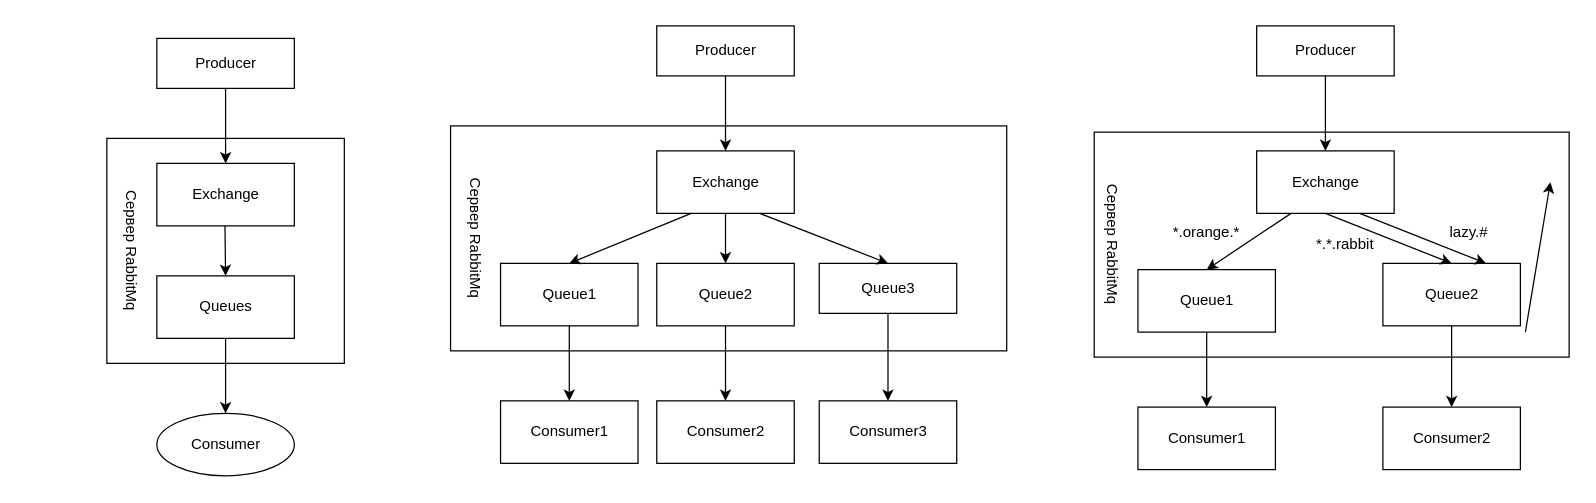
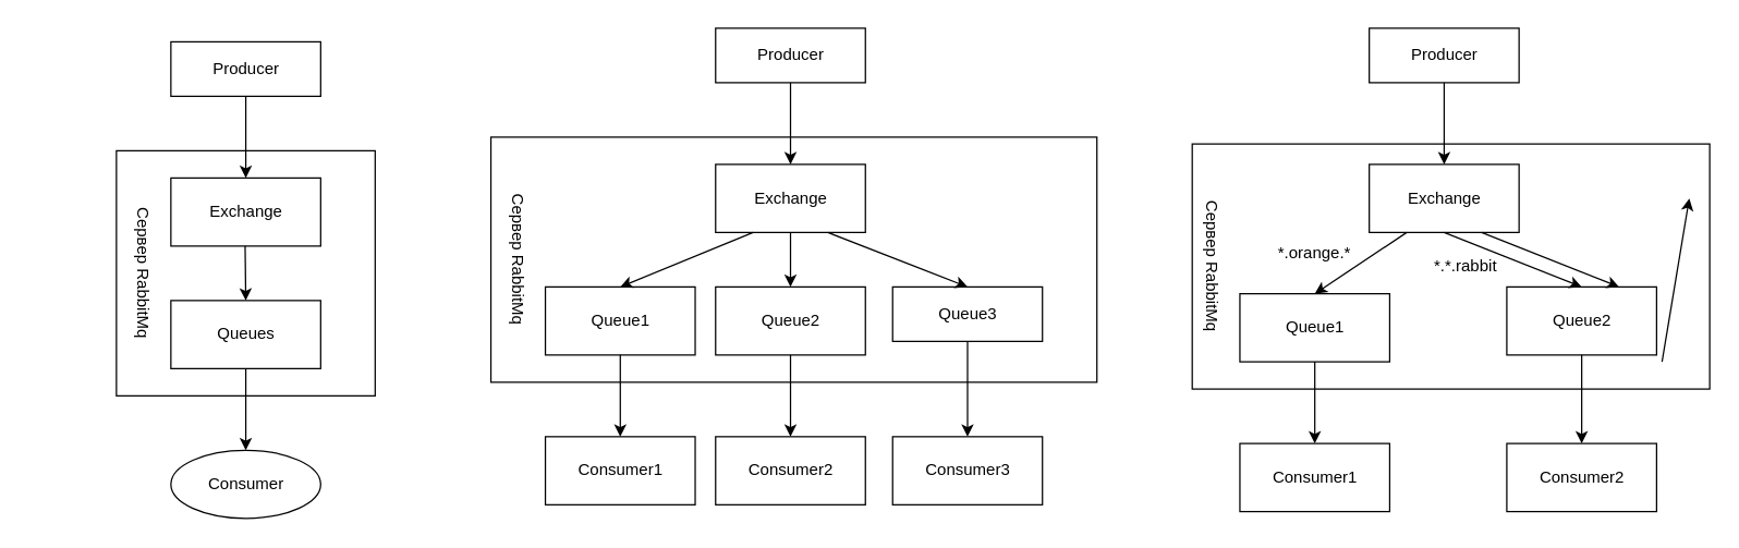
  <mxCell id="0" />
  <mxCell id="1" parent="0" />
  <mxCell id="2" value="" style="rounded=0;whiteSpace=wrap;html=1;" vertex="1" parent="1"><mxGeometry x="85" y="110" width="190" height="180" as="geometry" /></mxCell>
  <mxCell id="3" value="Producer" style="html=1;" vertex="1" parent="1"><mxGeometry x="125" y="30" width="110" height="40" as="geometry" /></mxCell>
  <mxCell id="4" value="Exchange" style="html=1;" vertex="1" parent="1"><mxGeometry x="125" y="130" width="110" height="50" as="geometry" /></mxCell>
  <mxCell id="5" value="Queues" style="html=1;" vertex="1" parent="1"><mxGeometry x="125" y="220" width="110" height="50" as="geometry" /></mxCell>
  <mxCell id="6" value="Consumer" style="ellipse;html=1;" vertex="1" parent="1"><mxGeometry x="125" y="330" width="110" height="50" as="geometry" /></mxCell>
  <mxCell id="7" value="" style="endArrow=classic;html=1;rounded=0;exitX=0.5;exitY=1;exitDx=0;exitDy=0;" edge="1" parent="1" source="3" target="4"><mxGeometry width="50" height="50" relative="1" as="geometry"><mxPoint x="255" y="550" as="sourcePoint" /><mxPoint x="305" y="500" as="targetPoint" /></mxGeometry></mxCell>
  <mxCell id="8" value="" style="endArrow=classic;html=1;rounded=0;exitX=0.5;exitY=1;exitDx=0;exitDy=0;" edge="1" parent="1"><mxGeometry width="50" height="50" relative="1" as="geometry"><mxPoint x="179.5" y="180" as="sourcePoint" /><mxPoint x="180" y="220" as="targetPoint" /></mxGeometry></mxCell>
  <mxCell id="9" value="" style="endArrow=classic;html=1;rounded=0;exitX=0.5;exitY=1;exitDx=0;exitDy=0;entryX=0.5;entryY=0;entryDx=0;entryDy=0;" edge="1" parent="1" source="5" target="6"><mxGeometry width="50" height="50" relative="1" as="geometry"><mxPoint x="200" y="90" as="sourcePoint" /><mxPoint x="200" y="150" as="targetPoint" /></mxGeometry></mxCell>
  <mxCell id="10" value="Сервер RabbitMq" style="text;html=1;strokeColor=none;fillColor=none;align=center;verticalAlign=middle;whiteSpace=wrap;rounded=0;rotation=90;" vertex="1" parent="1"><mxGeometry x="20" y="185" width="170" height="30" as="geometry" /></mxCell>
  <mxCell id="11" value="" style="rounded=0;whiteSpace=wrap;html=1;" vertex="1" parent="1"><mxGeometry x="360" y="100" width="445" height="180" as="geometry" /></mxCell>
  <mxCell id="12" value="Producer" style="html=1;" vertex="1" parent="1"><mxGeometry x="525" y="20" width="110" height="40" as="geometry" /></mxCell>
  <mxCell id="13" value="Exchange" style="html=1;" vertex="1" parent="1"><mxGeometry x="525" y="120" width="110" height="50" as="geometry" /></mxCell>
  <mxCell id="14" value="Queue1" style="html=1;" vertex="1" parent="1"><mxGeometry x="400" y="210" width="110" height="50" as="geometry" /></mxCell>
  <mxCell id="15" value="Consumer1" style="html=1;" vertex="1" parent="1"><mxGeometry x="400" y="320" width="110" height="50" as="geometry" /></mxCell>
  <mxCell id="16" value="" style="endArrow=classic;html=1;rounded=0;exitX=0.5;exitY=1;exitDx=0;exitDy=0;" edge="1" parent="1" source="12" target="13"><mxGeometry width="50" height="50" relative="1" as="geometry"><mxPoint x="530" y="540" as="sourcePoint" /><mxPoint x="580" y="490" as="targetPoint" /></mxGeometry></mxCell>
  <mxCell id="17" value="" style="endArrow=classic;html=1;rounded=0;exitX=0.25;exitY=1;exitDx=0;exitDy=0;" edge="1" parent="1" source="13"><mxGeometry width="50" height="50" relative="1" as="geometry"><mxPoint x="454.5" y="170" as="sourcePoint" /><mxPoint x="455" y="210" as="targetPoint" /></mxGeometry></mxCell>
  <mxCell id="18" value="" style="endArrow=classic;html=1;rounded=0;exitX=0.5;exitY=1;exitDx=0;exitDy=0;entryX=0.5;entryY=0;entryDx=0;entryDy=0;" edge="1" parent="1" source="14" target="15"><mxGeometry width="50" height="50" relative="1" as="geometry"><mxPoint x="475" y="80" as="sourcePoint" /><mxPoint x="475" y="140" as="targetPoint" /></mxGeometry></mxCell>
  <mxCell id="19" value="Сервер RabbitMq" style="text;html=1;strokeColor=none;fillColor=none;align=center;verticalAlign=middle;whiteSpace=wrap;rounded=0;rotation=90;" vertex="1" parent="1"><mxGeometry x="295" y="175" width="170" height="30" as="geometry" /></mxCell>
  <mxCell id="20" value="Queue2" style="html=1;" vertex="1" parent="1"><mxGeometry x="525" y="210" width="110" height="50" as="geometry" /></mxCell>
  <mxCell id="21" value="Consumer2" style="html=1;" vertex="1" parent="1"><mxGeometry x="525" y="320" width="110" height="50" as="geometry" /></mxCell>
  <mxCell id="22" value="" style="endArrow=classic;html=1;rounded=0;exitX=0.5;exitY=1;exitDx=0;exitDy=0;entryX=0.5;entryY=0;entryDx=0;entryDy=0;" edge="1" parent="1" source="20" target="21"><mxGeometry width="50" height="50" relative="1" as="geometry"><mxPoint x="600" y="80" as="sourcePoint" /><mxPoint x="600" y="140" as="targetPoint" /></mxGeometry></mxCell>
  <mxCell id="23" value="Queue3" style="html=1;" vertex="1" parent="1"><mxGeometry x="655" y="210" width="110" height="40" as="geometry" /></mxCell>
  <mxCell id="24" value="Consumer3" style="html=1;" vertex="1" parent="1"><mxGeometry x="655" y="320" width="110" height="50" as="geometry" /></mxCell>
  <mxCell id="25" value="" style="endArrow=classic;html=1;rounded=0;exitX=0.5;exitY=1;exitDx=0;exitDy=0;entryX=0.5;entryY=0;entryDx=0;entryDy=0;" edge="1" parent="1" source="23" target="24"><mxGeometry width="50" height="50" relative="1" as="geometry"><mxPoint x="730" y="80" as="sourcePoint" /><mxPoint x="730" y="140" as="targetPoint" /></mxGeometry></mxCell>
  <mxCell id="26" value="" style="endArrow=classic;html=1;rounded=0;exitX=0.5;exitY=1;exitDx=0;exitDy=0;entryX=0.5;entryY=0;entryDx=0;entryDy=0;" edge="1" parent="1" source="13" target="20"><mxGeometry width="50" height="50" relative="1" as="geometry"><mxPoint x="465" y="270" as="sourcePoint" /><mxPoint x="465" y="330" as="targetPoint" /></mxGeometry></mxCell>
  <mxCell id="27" value="" style="endArrow=classic;html=1;rounded=0;exitX=0.75;exitY=1;exitDx=0;exitDy=0;entryX=0.5;entryY=0;entryDx=0;entryDy=0;" edge="1" parent="1" source="13" target="23"><mxGeometry width="50" height="50" relative="1" as="geometry"><mxPoint x="475" y="280" as="sourcePoint" /><mxPoint x="475" y="340" as="targetPoint" /></mxGeometry></mxCell>
  <mxCell id="28" value="" style="rounded=0;whiteSpace=wrap;html=1;" vertex="1" parent="1"><mxGeometry x="875" y="105" width="380" height="180" as="geometry" /></mxCell>
  <mxCell id="29" value="Producer" style="html=1;" vertex="1" parent="1"><mxGeometry x="1005" y="20" width="110" height="40" as="geometry" /></mxCell>
  <mxCell id="30" value="Exchange" style="html=1;" vertex="1" parent="1"><mxGeometry x="1005" y="120" width="110" height="50" as="geometry" /></mxCell>
  <mxCell id="31" value="Queue1" style="html=1;" vertex="1" parent="1"><mxGeometry x="910" y="215" width="110" height="50" as="geometry" /></mxCell>
  <mxCell id="32" value="Consumer1" style="html=1;" vertex="1" parent="1"><mxGeometry x="910" y="325" width="110" height="50" as="geometry" /></mxCell>
  <mxCell id="33" value="" style="endArrow=classic;html=1;rounded=0;exitX=0.5;exitY=1;exitDx=0;exitDy=0;" edge="1" parent="1" source="29" target="30"><mxGeometry width="50" height="50" relative="1" as="geometry"><mxPoint x="1040" y="545" as="sourcePoint" /><mxPoint x="1090" y="495" as="targetPoint" /></mxGeometry></mxCell>
  <mxCell id="34" value="" style="endArrow=classic;html=1;rounded=0;exitX=0.25;exitY=1;exitDx=0;exitDy=0;" edge="1" parent="1" source="30"><mxGeometry width="50" height="50" relative="1" as="geometry"><mxPoint x="964.5" y="175" as="sourcePoint" /><mxPoint x="965" y="215" as="targetPoint" /></mxGeometry></mxCell>
  <mxCell id="35" value="" style="endArrow=classic;html=1;rounded=0;exitX=0.5;exitY=1;exitDx=0;exitDy=0;entryX=0.5;entryY=0;entryDx=0;entryDy=0;" edge="1" parent="1" source="31" target="32"><mxGeometry width="50" height="50" relative="1" as="geometry"><mxPoint x="985" y="85" as="sourcePoint" /><mxPoint x="985" y="145" as="targetPoint" /></mxGeometry></mxCell>
  <mxCell id="36" value="Сервер RabbitMq" style="text;html=1;strokeColor=none;fillColor=none;align=center;verticalAlign=middle;whiteSpace=wrap;rounded=0;rotation=90;" vertex="1" parent="1"><mxGeometry x="805" y="180" width="170" height="30" as="geometry" /></mxCell>
  <mxCell id="37" value="Queue2" style="html=1;" vertex="1" parent="1"><mxGeometry x="1106" y="210" width="110" height="50" as="geometry" /></mxCell>
  <mxCell id="38" value="Consumer2" style="html=1;" vertex="1" parent="1"><mxGeometry x="1106" y="325" width="110" height="50" as="geometry" /></mxCell>
  <mxCell id="39" value="" style="endArrow=classic;html=1;rounded=0;exitX=0.5;exitY=1;exitDx=0;exitDy=0;entryX=0.5;entryY=0;entryDx=0;entryDy=0;" edge="1" parent="1" source="37" target="38"><mxGeometry width="50" height="50" relative="1" as="geometry"><mxPoint x="1110" y="85" as="sourcePoint" /><mxPoint x="1110" y="145" as="targetPoint" /></mxGeometry></mxCell>
  <mxCell id="40" value="" style="endArrow=classic;html=1;rounded=0;exitX=0.5;exitY=1;exitDx=0;exitDy=0;entryX=0.5;entryY=0;entryDx=0;entryDy=0;" edge="1" parent="1"><mxGeometry width="50" height="50" relative="1" as="geometry"><mxPoint x="1220" y="265" as="sourcePoint" /><mxPoint x="1240" y="145" as="targetPoint" /></mxGeometry></mxCell>
  <mxCell id="41" value="" style="endArrow=classic;html=1;rounded=0;exitX=0.5;exitY=1;exitDx=0;exitDy=0;entryX=0.5;entryY=0;entryDx=0;entryDy=0;" edge="1" parent="1" source="30" target="37"><mxGeometry width="50" height="50" relative="1" as="geometry"><mxPoint x="975" y="275" as="sourcePoint" /><mxPoint x="975" y="335" as="targetPoint" /></mxGeometry></mxCell>
  <mxCell id="42" value="" style="endArrow=classic;html=1;rounded=0;exitX=0.75;exitY=1;exitDx=0;exitDy=0;entryX=0.75;entryY=0;entryDx=0;entryDy=0;" edge="1" parent="1" source="30" target="37"><mxGeometry width="50" height="50" relative="1" as="geometry"><mxPoint x="985" y="285" as="sourcePoint" /><mxPoint x="985" y="345" as="targetPoint" /></mxGeometry></mxCell>
  <mxCell id="43" value="*.orange.*" style="text;html=1;strokeColor=none;fillColor=none;align=center;verticalAlign=middle;whiteSpace=wrap;rounded=0;" vertex="1" parent="1"><mxGeometry x="935" y="170" width="60" height="30" as="geometry" /></mxCell>
  <mxCell id="44" value="*.*.rabbit" style="text;html=1;strokeColor=none;fillColor=none;align=center;verticalAlign=middle;whiteSpace=wrap;rounded=0;" vertex="1" parent="1"><mxGeometry x="1046" y="180" width="60" height="30" as="geometry" /></mxCell>
- <mxCell id="45" value="lazy.#" style="text;html=1;strokeColor=none;fillColor=none;align=center;verticalAlign=middle;whiteSpace=wrap;rounded=0;" vertex="1" parent="1"><mxGeometry x="1145" y="170" width="60" height="30" as="geometry" /></mxCell>
